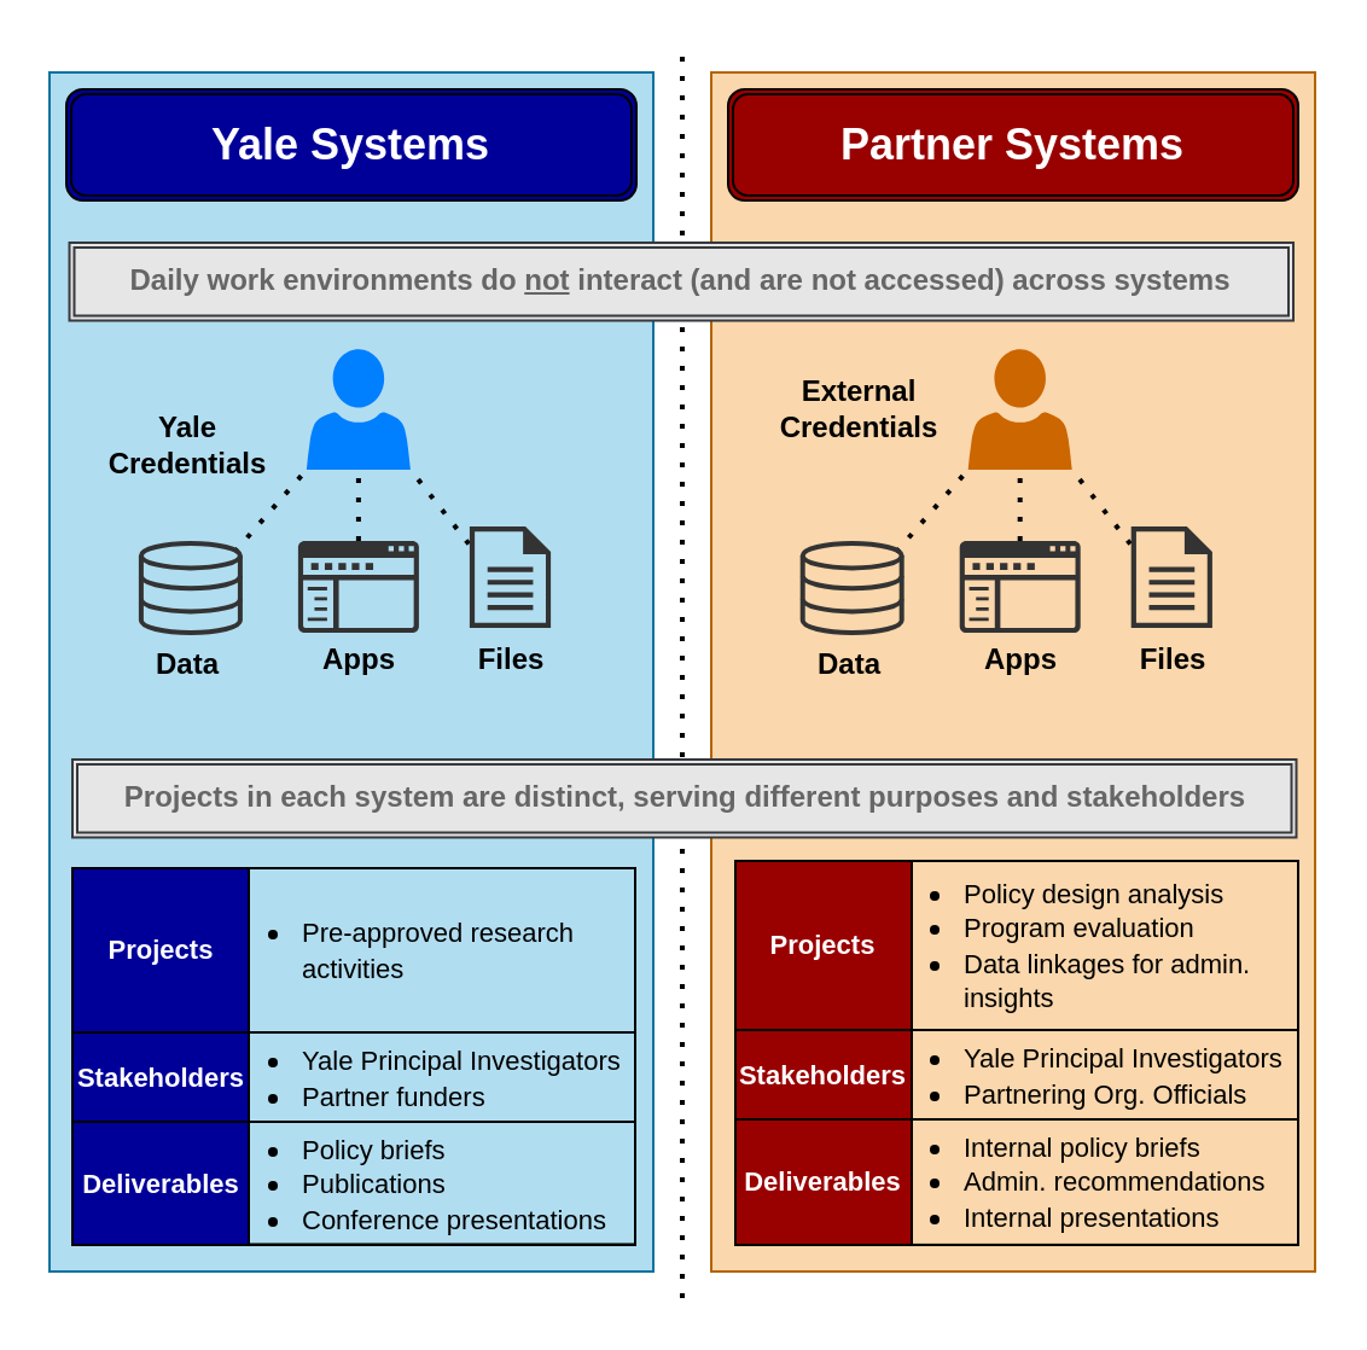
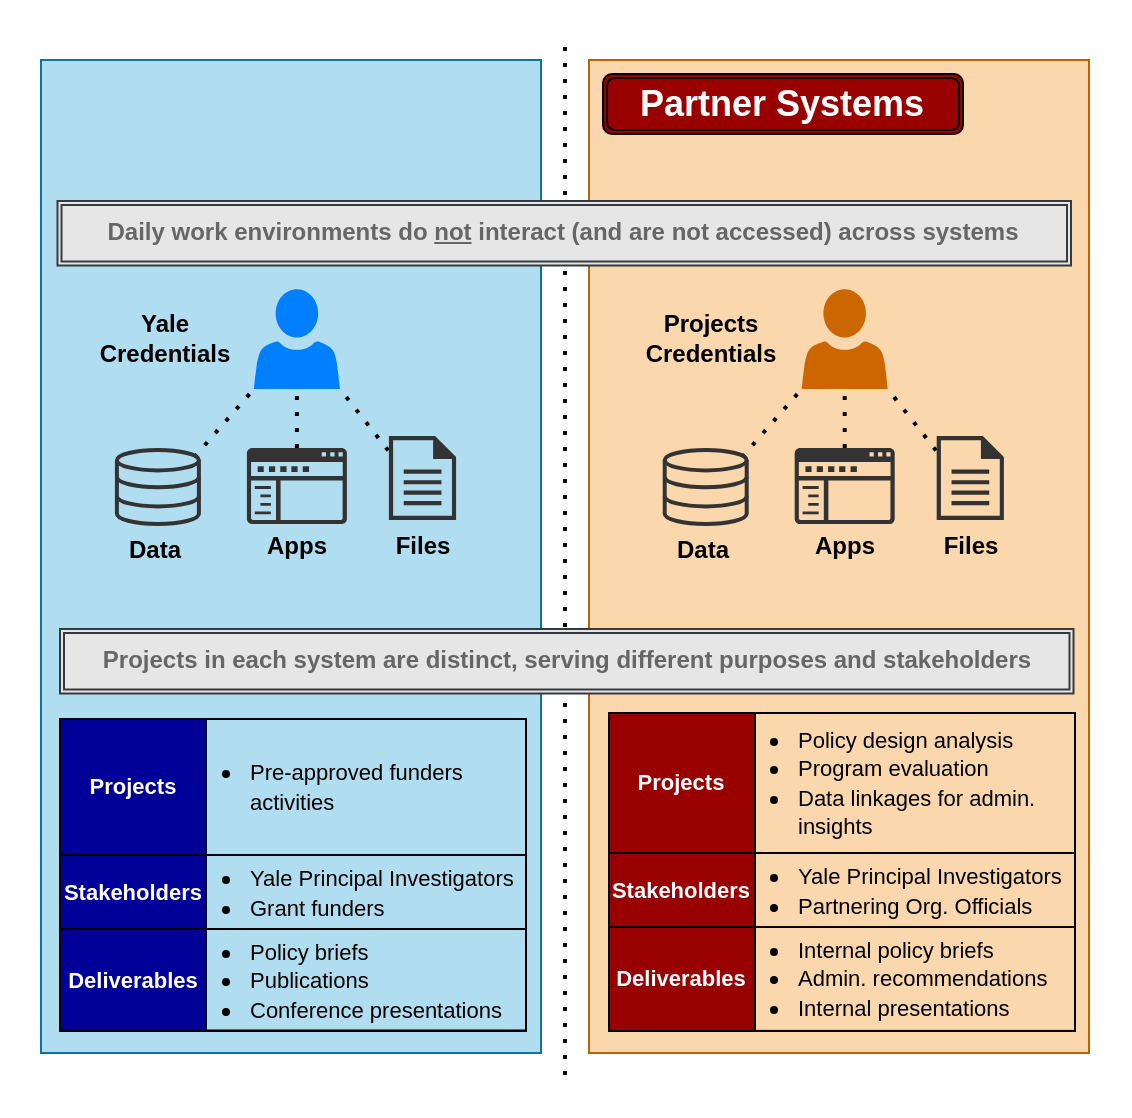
  <mxCell id="0" />
  <mxCell id="1" parent="0" />
  <mxCell id="2" value="" style="endArrow=none;dashed=1;html=1;dashPattern=1 3;strokeWidth=2;rounded=0;" edge="1" parent="1"><mxGeometry width="50" height="50" relative="1" as="geometry"><mxPoint x="282" y="537" as="sourcePoint" /><mxPoint x="282" y="20" as="targetPoint" /></mxGeometry></mxCell>
  <mxCell id="3" value="" style="rounded=0;whiteSpace=wrap;html=1;fillColor=#b1ddf0;strokeColor=#10739e;" vertex="1" parent="1"><mxGeometry x="20" y="29.5" width="250" height="496.5" as="geometry" /></mxCell>
  <mxCell id="4" value="" style="rounded=0;whiteSpace=wrap;html=1;fillColor=#fad7ac;strokeColor=#b46504;" vertex="1" parent="1"><mxGeometry x="294" y="29.5" width="250" height="496.5" as="geometry" /></mxCell>
  <mxCell id="5" value="" style="endArrow=none;dashed=1;html=1;dashPattern=1 3;strokeWidth=2;rounded=0;entryX=0;entryY=1;entryDx=0;entryDy=0;entryPerimeter=0;exitX=0.942;exitY=0.098;exitDx=0;exitDy=0;exitPerimeter=0;" edge="1" parent="1" source="13" target="10"><mxGeometry width="50" height="50" relative="1" as="geometry"><mxPoint x="102.95" y="219.7" as="sourcePoint" /><mxPoint x="129.59" y="197.1" as="targetPoint" /></mxGeometry></mxCell>
  <mxCell id="6" value="" style="endArrow=none;dashed=1;html=1;dashPattern=1 3;strokeWidth=2;rounded=0;entryX=0.5;entryY=1;entryDx=0;entryDy=0;exitX=0.5;exitY=0;exitDx=0;exitDy=0;exitPerimeter=0;entryPerimeter=0;" edge="1" parent="1" source="11" target="10"><mxGeometry width="50" height="50" relative="1" as="geometry"><mxPoint x="147.95" y="236.5" as="sourcePoint" /><mxPoint x="147.95" y="196.5" as="targetPoint" /></mxGeometry></mxCell>
  <mxCell id="7" value="" style="endArrow=none;dashed=1;html=1;dashPattern=1 3;strokeWidth=2;rounded=0;entryX=1;entryY=1;entryDx=0;entryDy=0;exitX=-0.009;exitY=0.173;exitDx=0;exitDy=0;exitPerimeter=0;entryPerimeter=0;" edge="1" parent="1" source="12" target="10"><mxGeometry width="50" height="50" relative="1" as="geometry"><mxPoint x="192.95" y="221.5" as="sourcePoint" /><mxPoint x="169.59" y="196.14" as="targetPoint" /></mxGeometry></mxCell>
- <mxCell id="8" value="Yale&lt;div&gt;Credentials&lt;/div&gt;" style="text;html=1;align=center;verticalAlign=middle;resizable=0;points=[];autosize=1;strokeColor=none;fillColor=none;fontStyle=1" vertex="1" parent="1"><mxGeometry x="37.95" y="163.5" width="79" height="41" as="geometry" /></mxCell>
- <mxCell id="9" value="External&lt;div&gt;Credentials&lt;/div&gt;" style="text;html=1;align=center;verticalAlign=middle;resizable=0;points=[];autosize=1;strokeColor=none;fillColor=none;fontStyle=1" vertex="1" parent="1"><mxGeometry x="315" y="148.5" width="79" height="41" as="geometry" /></mxCell>
+ <mxCell id="8" value="Yale&lt;div&gt;Credentials&lt;/div&gt;" style="text;html=1;align=center;verticalAlign=middle;resizable=0;points=[];autosize=1;strokeColor=none;fillColor=none;fontStyle=1" vertex="1" parent="1"><mxGeometry x="42.95" y="148.5" width="79" height="41" as="geometry" /></mxCell>
+ <mxCell id="9" value="Projects&lt;div&gt;Credentials&lt;/div&gt;" style="text;html=1;align=center;verticalAlign=middle;resizable=0;points=[];autosize=1;strokeColor=none;fillColor=none;fontStyle=1" vertex="1" parent="1"><mxGeometry x="315" y="148.5" width="79" height="41" as="geometry" /></mxCell>
  <mxCell id="10" value="" style="sketch=0;pointerEvents=1;shadow=0;dashed=0;html=1;strokeColor=none;labelPosition=center;verticalLabelPosition=bottom;verticalAlign=top;align=center;fillColor=#007FFF;shape=mxgraph.mscae.intune.account_portal;labelBorderColor=#333333;" vertex="1" parent="1"><mxGeometry x="126.45" y="144" width="43" height="50" as="geometry" /></mxCell>
  <mxCell id="11" value="" style="sketch=0;pointerEvents=1;shadow=0;dashed=0;html=1;strokeColor=none;labelPosition=center;verticalLabelPosition=bottom;verticalAlign=top;align=center;fillColor=#333333;shape=mxgraph.mscae.intune.company_portal" vertex="1" parent="1"><mxGeometry x="122.95" y="223.5" width="50" height="38" as="geometry" /></mxCell>
  <mxCell id="12" value="" style="sketch=0;aspect=fixed;pointerEvents=1;shadow=0;dashed=0;html=1;strokeColor=none;labelPosition=center;verticalLabelPosition=bottom;verticalAlign=top;align=center;fillColor=#333333;shape=mxgraph.mscae.enterprise.document" vertex="1" parent="1"><mxGeometry x="193.95" y="217.5" width="33.6" height="42" as="geometry" /></mxCell>
  <mxCell id="13" value="" style="html=1;verticalLabelPosition=bottom;align=center;labelBackgroundColor=#ffffff;verticalAlign=top;strokeWidth=2;strokeColor=#333333;shadow=0;dashed=0;shape=mxgraph.ios7.icons.data;fillColor=none;" vertex="1" parent="1"><mxGeometry x="57.95" y="224.5" width="41" height="37" as="geometry" /></mxCell>
  <mxCell id="14" value="Data" style="text;html=1;align=center;verticalAlign=middle;resizable=0;points=[];autosize=1;strokeColor=none;fillColor=none;fontStyle=1" vertex="1" parent="1"><mxGeometry x="55.95" y="261.5" width="43" height="26" as="geometry" /></mxCell>
  <mxCell id="15" value="Apps" style="text;html=1;align=center;verticalAlign=middle;resizable=0;points=[];autosize=1;strokeColor=none;fillColor=none;fontStyle=1" vertex="1" parent="1"><mxGeometry x="125.45" y="259.5" width="45" height="26" as="geometry" /></mxCell>
  <mxCell id="16" value="Files" style="text;html=1;align=center;verticalAlign=middle;resizable=0;points=[];autosize=1;strokeColor=none;fillColor=none;fontStyle=1" vertex="1" parent="1"><mxGeometry x="189.25" y="259.5" width="43" height="26" as="geometry" /></mxCell>
  <mxCell id="17" value="" style="endArrow=none;dashed=1;html=1;dashPattern=1 3;strokeWidth=2;rounded=0;entryX=0;entryY=1;entryDx=0;entryDy=0;entryPerimeter=0;exitX=0.942;exitY=0.098;exitDx=0;exitDy=0;exitPerimeter=0;" edge="1" parent="1" source="23" target="20"><mxGeometry width="50" height="50" relative="1" as="geometry"><mxPoint x="376.85" y="219.7" as="sourcePoint" /><mxPoint x="403.49" y="197.1" as="targetPoint" /></mxGeometry></mxCell>
  <mxCell id="18" value="" style="endArrow=none;dashed=1;html=1;dashPattern=1 3;strokeWidth=2;rounded=0;entryX=0.5;entryY=1;entryDx=0;entryDy=0;exitX=0.5;exitY=0;exitDx=0;exitDy=0;exitPerimeter=0;entryPerimeter=0;" edge="1" parent="1" source="21" target="20"><mxGeometry width="50" height="50" relative="1" as="geometry"><mxPoint x="421.85" y="236.5" as="sourcePoint" /><mxPoint x="421.85" y="196.5" as="targetPoint" /></mxGeometry></mxCell>
  <mxCell id="19" value="" style="endArrow=none;dashed=1;html=1;dashPattern=1 3;strokeWidth=2;rounded=0;entryX=1;entryY=1;entryDx=0;entryDy=0;exitX=-0.009;exitY=0.173;exitDx=0;exitDy=0;exitPerimeter=0;entryPerimeter=0;" edge="1" parent="1" source="22" target="20"><mxGeometry width="50" height="50" relative="1" as="geometry"><mxPoint x="466.85" y="221.5" as="sourcePoint" /><mxPoint x="443.49" y="196.14" as="targetPoint" /></mxGeometry></mxCell>
  <mxCell id="20" value="" style="sketch=0;pointerEvents=1;shadow=0;dashed=0;html=1;strokeColor=none;labelPosition=center;verticalLabelPosition=bottom;verticalAlign=top;align=center;fillColor=#CC6600;shape=mxgraph.mscae.intune.account_portal" vertex="1" parent="1"><mxGeometry x="400.35" y="144" width="43" height="50" as="geometry" /></mxCell>
  <mxCell id="21" value="" style="sketch=0;pointerEvents=1;shadow=0;dashed=0;html=1;strokeColor=none;labelPosition=center;verticalLabelPosition=bottom;verticalAlign=top;align=center;fillColor=#333333;shape=mxgraph.mscae.intune.company_portal" vertex="1" parent="1"><mxGeometry x="396.85" y="223.5" width="50" height="38" as="geometry" /></mxCell>
  <mxCell id="22" value="" style="sketch=0;aspect=fixed;pointerEvents=1;shadow=0;dashed=0;html=1;strokeColor=none;labelPosition=center;verticalLabelPosition=bottom;verticalAlign=top;align=center;fillColor=#333333;shape=mxgraph.mscae.enterprise.document" vertex="1" parent="1"><mxGeometry x="467.85" y="217.5" width="33.6" height="42" as="geometry" /></mxCell>
  <mxCell id="23" value="" style="html=1;verticalLabelPosition=bottom;align=center;labelBackgroundColor=#ffffff;verticalAlign=top;strokeWidth=2;strokeColor=#333333;shadow=0;dashed=0;shape=mxgraph.ios7.icons.data;fillColor=none;" vertex="1" parent="1"><mxGeometry x="331.85" y="224.5" width="41" height="37" as="geometry" /></mxCell>
  <mxCell id="24" value="Data" style="text;html=1;align=center;verticalAlign=middle;resizable=0;points=[];autosize=1;strokeColor=none;fillColor=none;fontStyle=1" vertex="1" parent="1"><mxGeometry x="329.85" y="261.5" width="43" height="26" as="geometry" /></mxCell>
  <mxCell id="25" value="Apps" style="text;html=1;align=center;verticalAlign=middle;resizable=0;points=[];autosize=1;strokeColor=none;fillColor=none;fontStyle=1" vertex="1" parent="1"><mxGeometry x="399.35" y="259.5" width="45" height="26" as="geometry" /></mxCell>
  <mxCell id="26" value="Files" style="text;html=1;align=center;verticalAlign=middle;resizable=0;points=[];autosize=1;strokeColor=none;fillColor=none;fontStyle=1" vertex="1" parent="1"><mxGeometry x="463.15" y="259.5" width="43" height="26" as="geometry" /></mxCell>
  <mxCell id="27" value="" style="childLayout=tableLayout;recursiveResize=0;shadow=0;fillColor=none;" vertex="1" parent="1"><mxGeometry x="304" y="356" width="233" height="158.937" as="geometry" /></mxCell>
  <mxCell id="28" value="" style="shape=tableRow;horizontal=0;startSize=0;swimlaneHead=0;swimlaneBody=0;top=0;left=0;bottom=0;right=0;dropTarget=0;collapsible=0;recursiveResize=0;expand=0;fontStyle=0;fillColor=none;strokeColor=inherit;" vertex="1" parent="27"><mxGeometry width="233" height="70" as="geometry" /></mxCell>
  <mxCell id="29" value="Projects" style="connectable=0;recursiveResize=0;strokeColor=inherit;fillColor=#990000;align=center;whiteSpace=wrap;html=1;fontColor=#FFFFFF;fontStyle=1;fontSize=11;" vertex="1" parent="28"><mxGeometry width="73" height="70" as="geometry"><mxRectangle width="73" height="70" as="alternateBounds" /></mxGeometry></mxCell>
  <mxCell id="30" value="&lt;ul style=&quot;padding-left: 20px;&quot;&gt;&lt;li&gt;&lt;span style=&quot;font-size: 11px;&quot;&gt;Policy design analysis&lt;/span&gt;&lt;/li&gt;&lt;li&gt;&lt;span style=&quot;font-size: 11px;&quot;&gt;Program evaluation&lt;/span&gt;&lt;/li&gt;&lt;li&gt;&lt;span style=&quot;font-size: 11px;&quot;&gt;Data linkages for admin. insights&lt;/span&gt;&lt;/li&gt;&lt;/ul&gt;" style="connectable=0;recursiveResize=0;strokeColor=inherit;fillColor=none;align=left;whiteSpace=wrap;html=1;" vertex="1" parent="28"><mxGeometry x="73" width="160" height="70" as="geometry"><mxRectangle width="160" height="70" as="alternateBounds" /></mxGeometry></mxCell>
  <mxCell id="31" style="shape=tableRow;horizontal=0;startSize=0;swimlaneHead=0;swimlaneBody=0;top=0;left=0;bottom=0;right=0;dropTarget=0;collapsible=0;recursiveResize=0;expand=0;fontStyle=0;fillColor=none;strokeColor=inherit;" vertex="1" parent="27"><mxGeometry y="70" width="233" height="37" as="geometry" /></mxCell>
  <mxCell id="32" value="Stakeholders" style="connectable=0;recursiveResize=0;strokeColor=inherit;fillColor=#990000;align=center;whiteSpace=wrap;html=1;fontColor=#FFFFFF;fontStyle=1;fontSize=11;" vertex="1" parent="31"><mxGeometry width="73" height="37" as="geometry"><mxRectangle width="73" height="37" as="alternateBounds" /></mxGeometry></mxCell>
  <mxCell id="33" value="&lt;ul style=&quot;padding-left: 0px;&quot;&gt;&lt;li&gt;&lt;span style=&quot;font-size: 11px; background-color: initial;&quot;&gt;Yale Principal Investigators&lt;/span&gt;&lt;/li&gt;&lt;li&gt;&lt;font style=&quot;font-size: 11px;&quot;&gt;Partnering Org. Officials&lt;br&gt;&lt;/font&gt;&lt;/li&gt;&lt;/ul&gt;" style="connectable=0;recursiveResize=0;strokeColor=inherit;fillColor=none;align=left;whiteSpace=wrap;html=1;spacingLeft=20;" vertex="1" parent="31"><mxGeometry x="73" width="160" height="37" as="geometry"><mxRectangle width="160" height="37" as="alternateBounds" /></mxGeometry></mxCell>
  <mxCell id="34" style="shape=tableRow;horizontal=0;startSize=0;swimlaneHead=0;swimlaneBody=0;top=0;left=0;bottom=0;right=0;dropTarget=0;collapsible=0;recursiveResize=0;expand=0;fontStyle=0;fillColor=none;strokeColor=inherit;" vertex="1" parent="27"><mxGeometry y="107" width="233" height="52" as="geometry" /></mxCell>
  <mxCell id="35" value="Deliverables" style="connectable=0;recursiveResize=0;strokeColor=inherit;fillColor=#990000;align=center;whiteSpace=wrap;html=1;fontColor=#FFFFFF;fontStyle=1;fontSize=11;" vertex="1" parent="34"><mxGeometry width="73" height="52" as="geometry"><mxRectangle width="73" height="52" as="alternateBounds" /></mxGeometry></mxCell>
  <mxCell id="36" value="&lt;ul style=&quot;padding-left: 20px;&quot;&gt;&lt;li&gt;&lt;font style=&quot;font-size: 11px;&quot;&gt;Internal policy briefs&lt;/font&gt;&lt;/li&gt;&lt;li&gt;&lt;span style=&quot;font-size: 11px; background-color: initial;&quot;&gt;Admin. recommendations&lt;/span&gt;&lt;/li&gt;&lt;li&gt;&lt;font style=&quot;font-size: 11px;&quot;&gt;Internal presentations&lt;/font&gt;&lt;/li&gt;&lt;/ul&gt;" style="connectable=0;recursiveResize=0;strokeColor=inherit;fillColor=none;align=left;whiteSpace=wrap;html=1;" vertex="1" parent="34"><mxGeometry x="73" width="160" height="52" as="geometry"><mxRectangle width="160" height="52" as="alternateBounds" /></mxGeometry></mxCell>
  <mxCell id="37" value="" style="childLayout=tableLayout;recursiveResize=0;shadow=0;fillColor=none;" vertex="1" parent="1"><mxGeometry x="29.5" y="359" width="233" height="155.741" as="geometry" /></mxCell>
  <mxCell id="38" value="" style="shape=tableRow;horizontal=0;startSize=0;swimlaneHead=0;swimlaneBody=0;top=0;left=0;bottom=0;right=0;dropTarget=0;collapsible=0;recursiveResize=0;expand=0;fontStyle=0;fillColor=none;strokeColor=inherit;" vertex="1" parent="37"><mxGeometry width="233" height="68" as="geometry" /></mxCell>
  <mxCell id="39" value="Projects" style="connectable=0;recursiveResize=0;strokeColor=inherit;fillColor=#000099;align=center;whiteSpace=wrap;html=1;fontColor=#FFFFFF;fontStyle=1;fontSize=11;" vertex="1" parent="38"><mxGeometry width="73" height="68" as="geometry"><mxRectangle width="73" height="68" as="alternateBounds" /></mxGeometry></mxCell>
- <mxCell id="40" value="&lt;ul style=&quot;padding-left: 20px;&quot;&gt;&lt;li&gt;&lt;span style=&quot;font-size: 11px;&quot;&gt;Pre-approved research activities&lt;/span&gt;&lt;/li&gt;&lt;/ul&gt;" style="connectable=0;recursiveResize=0;strokeColor=inherit;fillColor=none;align=left;whiteSpace=wrap;html=1;" vertex="1" parent="38"><mxGeometry x="73" width="160" height="68" as="geometry"><mxRectangle width="160" height="68" as="alternateBounds" /></mxGeometry></mxCell>
+ <mxCell id="40" value="&lt;ul style=&quot;padding-left: 20px;&quot;&gt;&lt;li&gt;&lt;span style=&quot;font-size: 11px;&quot;&gt;Pre-approved funders activities&lt;/span&gt;&lt;/li&gt;&lt;/ul&gt;" style="connectable=0;recursiveResize=0;strokeColor=inherit;fillColor=none;align=left;whiteSpace=wrap;html=1;" vertex="1" parent="38"><mxGeometry x="73" width="160" height="68" as="geometry"><mxRectangle width="160" height="68" as="alternateBounds" /></mxGeometry></mxCell>
  <mxCell id="41" style="shape=tableRow;horizontal=0;startSize=0;swimlaneHead=0;swimlaneBody=0;top=0;left=0;bottom=0;right=0;dropTarget=0;collapsible=0;recursiveResize=0;expand=0;fontStyle=0;fillColor=none;strokeColor=inherit;" vertex="1" parent="37"><mxGeometry y="68" width="233" height="37" as="geometry" /></mxCell>
  <mxCell id="42" value="Stakeholders" style="connectable=0;recursiveResize=0;strokeColor=inherit;fillColor=#000099;align=center;whiteSpace=wrap;html=1;fontColor=#FFFFFF;fontStyle=1;fontSize=11;" vertex="1" parent="41"><mxGeometry width="73" height="37" as="geometry"><mxRectangle width="73" height="37" as="alternateBounds" /></mxGeometry></mxCell>
- <mxCell id="43" value="&lt;ul style=&quot;padding-left: 0px;&quot;&gt;&lt;li&gt;&lt;span style=&quot;font-size: 11px; background-color: initial;&quot;&gt;Yale Principal Investigators&lt;/span&gt;&lt;/li&gt;&lt;li&gt;&lt;span style=&quot;font-size: 11px; background-color: initial;&quot;&gt;Partner funders&lt;/span&gt;&lt;/li&gt;&lt;/ul&gt;" style="connectable=0;recursiveResize=0;strokeColor=inherit;fillColor=none;align=left;whiteSpace=wrap;html=1;spacingLeft=20;" vertex="1" parent="41"><mxGeometry x="73" width="160" height="37" as="geometry"><mxRectangle width="160" height="37" as="alternateBounds" /></mxGeometry></mxCell>
+ <mxCell id="43" value="&lt;ul style=&quot;padding-left: 0px;&quot;&gt;&lt;li&gt;&lt;span style=&quot;font-size: 11px; background-color: initial;&quot;&gt;Yale Principal Investigators&lt;/span&gt;&lt;/li&gt;&lt;li&gt;&lt;span style=&quot;font-size: 11px; background-color: initial;&quot;&gt;Grant funders&lt;/span&gt;&lt;/li&gt;&lt;/ul&gt;" style="connectable=0;recursiveResize=0;strokeColor=inherit;fillColor=none;align=left;whiteSpace=wrap;html=1;spacingLeft=20;" vertex="1" parent="41"><mxGeometry x="73" width="160" height="37" as="geometry"><mxRectangle width="160" height="37" as="alternateBounds" /></mxGeometry></mxCell>
  <mxCell id="44" style="shape=tableRow;horizontal=0;startSize=0;swimlaneHead=0;swimlaneBody=0;top=0;left=0;bottom=0;right=0;dropTarget=0;collapsible=0;recursiveResize=0;expand=0;fontStyle=0;fillColor=none;strokeColor=inherit;" vertex="1" parent="37"><mxGeometry y="105" width="233" height="51" as="geometry" /></mxCell>
  <mxCell id="45" value="Deliverables" style="connectable=0;recursiveResize=0;strokeColor=inherit;fillColor=#000099;align=center;whiteSpace=wrap;html=1;fontColor=#FFFFFF;fontStyle=1;fontSize=11;" vertex="1" parent="44"><mxGeometry width="73" height="51" as="geometry"><mxRectangle width="73" height="51" as="alternateBounds" /></mxGeometry></mxCell>
  <mxCell id="46" value="&lt;ul style=&quot;padding-left: 20px;&quot;&gt;&lt;li&gt;&lt;span style=&quot;font-size: 11px; background-color: initial;&quot;&gt;Policy briefs&lt;/span&gt;&lt;/li&gt;&lt;li&gt;&lt;span style=&quot;font-size: 11px; background-color: initial;&quot;&gt;Publications&lt;/span&gt;&lt;/li&gt;&lt;li&gt;&lt;span style=&quot;font-size: 11px;&quot;&gt;Conference presentations&lt;/span&gt;&lt;/li&gt;&lt;/ul&gt;" style="connectable=0;recursiveResize=0;strokeColor=inherit;fillColor=none;align=left;whiteSpace=wrap;html=1;" vertex="1" parent="44"><mxGeometry x="73" width="160" height="51" as="geometry"><mxRectangle width="160" height="51" as="alternateBounds" /></mxGeometry></mxCell>
- <mxCell id="47" value="&lt;span style=&quot;font-size: 18px;&quot;&gt;Yale Systems&lt;/span&gt;" style="shape=ext;double=1;rounded=1;whiteSpace=wrap;html=1;fillColor=#000099;fontSize=18;fontStyle=1;fontColor=#FFFFFF;" vertex="1" parent="1"><mxGeometry x="27" y="36.5" width="236" height="46" as="geometry" /></mxCell>
- <mxCell id="48" value="&lt;span style=&quot;font-size: 18px;&quot;&gt;Partner Systems&lt;/span&gt;" style="shape=ext;double=1;rounded=1;whiteSpace=wrap;html=1;fillColor=#990000;fontSize=18;fontStyle=1;fontColor=#FFFFFF;" vertex="1" parent="1"><mxGeometry x="301" y="36.5" width="236" height="46" as="geometry" /></mxCell>
+ <mxCell id="48" value="&lt;span style=&quot;font-size: 18px;&quot;&gt;Partner Systems&lt;/span&gt;" style="shape=ext;double=1;rounded=1;whiteSpace=wrap;html=1;fillColor=#990000;fontSize=18;fontStyle=1;fontColor=#FFFFFF;" vertex="1" parent="1"><mxGeometry x="301" y="36.5" width="180" height="30" as="geometry" /></mxCell>
  <mxCell id="49" value="&lt;b&gt;Daily work environments do &lt;u&gt;not&lt;/u&gt;&amp;nbsp;interact (and are not accessed) across systems&lt;/b&gt;" style="shape=ext;double=1;rounded=0;whiteSpace=wrap;html=1;fillColor=#E6E6E6;strokeColor=#36393d;fontColor=#666666;" vertex="1" parent="1"><mxGeometry x="28.25" y="100" width="506.75" height="32.25" as="geometry" /></mxCell>
  <mxCell id="50" value="&lt;b&gt;Projects in each system are distinct, serving different purposes and stakeholders&lt;/b&gt;" style="shape=ext;double=1;rounded=0;whiteSpace=wrap;html=1;fillColor=#E6E6E6;strokeColor=#36393d;fontColor=#666666;" vertex="1" parent="1"><mxGeometry x="29.5" y="314" width="506.75" height="32.25" as="geometry" /></mxCell>
